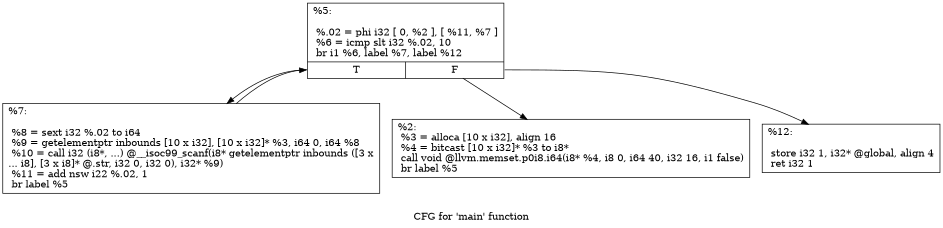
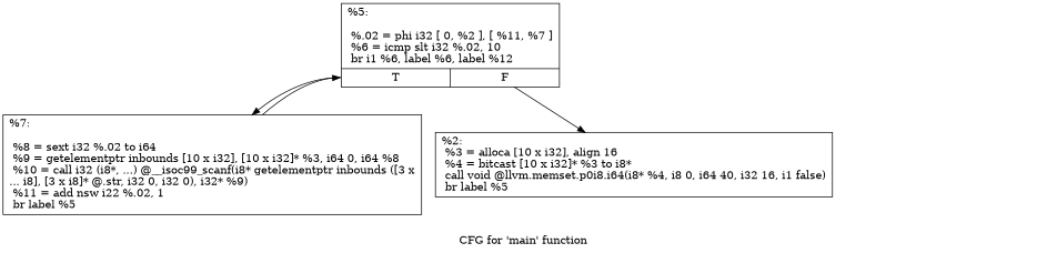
  digraph {
    label="CFG for 'main' function"
    node [shape=record]
    n1 [label="{%2:\l  %3 = alloca [10 x i32], align 16\l  %4 = bitcast [10 x i32]* %3 to i8*\l  call void @llvm.memset.p0i8.i64(i8* %4, i8 0, i64 40, i32 16, i1 false)\l  br label %5\l}"]
-   n2 [label="{%5:\l\l  %.02 = phi i32 [ 0, %2 ], [ %11, %7 ]\l  %6 = icmp slt i32 %.02, 10\l  br i1 %6, label %7, label %12\l|{<s0>T|<s1>F}}"]
+   n2 [label="{%5:\l\l  %.02 = phi i32 [ 0, %2 ], [ %11, %7 ]\l  %6 = icmp slt i32 %.02, 10\l  br i1 %6, label %6, label %12\l|{<s0>T|<s1>F}}"]
    n3 [label="{%7:\l\l  %8 = sext i32 %.02 to i64\l  %9 = getelementptr inbounds [10 x i32], [10 x i32]* %3, i64 0, i64 %8\l  %10 = call i32 (i8*, ...) @__isoc99_scanf(i8* getelementptr inbounds ([3 x\l... i8], [3 x i8]* @.str, i32 0, i32 0), i32* %9)\l  %11 = add nsw i22 %.02, 1\l  br label %5\l}"]
-   n4 [label="{%12:\l\l  store i32 1, i32* @global, align 4\l  ret i32 1\l}"]
    n2 -> n1
    n2 -> n3 [tailport=s0]
-   n2 -> n4 [tailport=s1]
    n3 -> n2
  }
